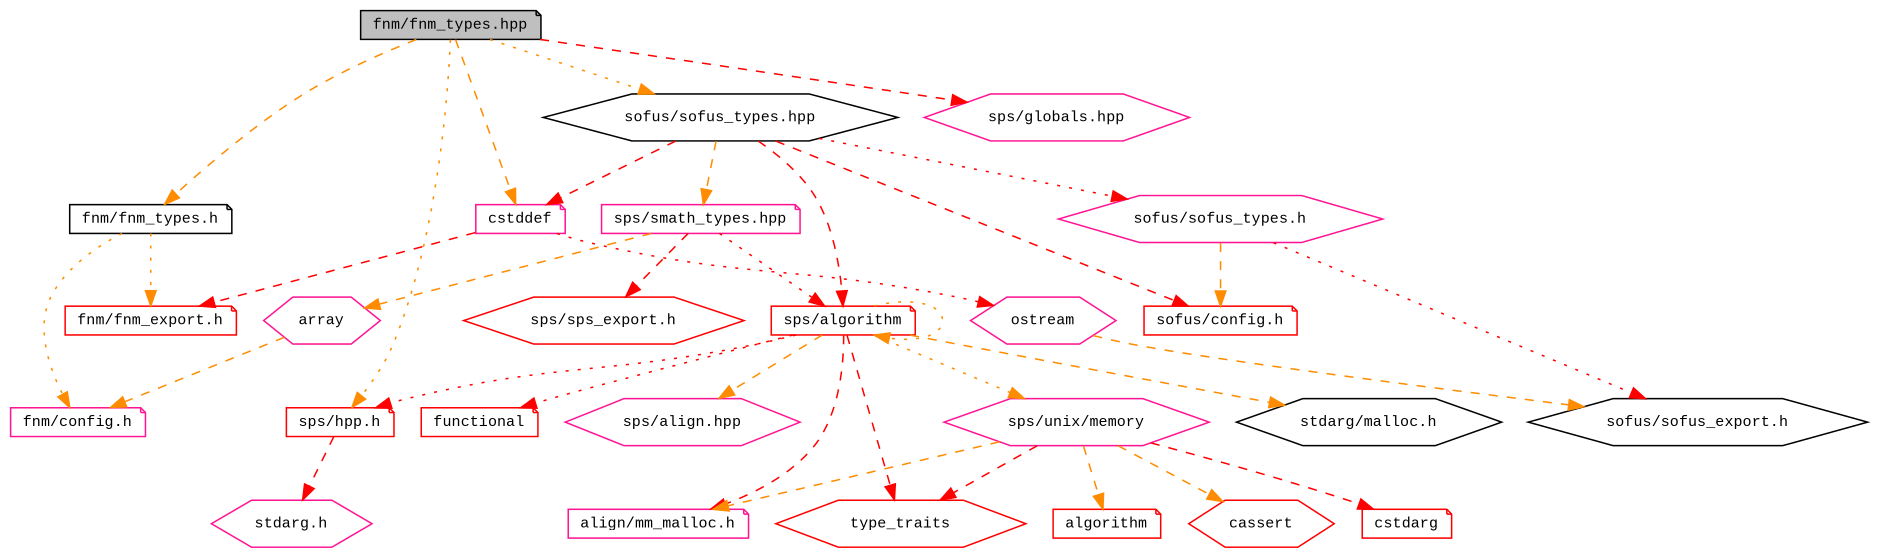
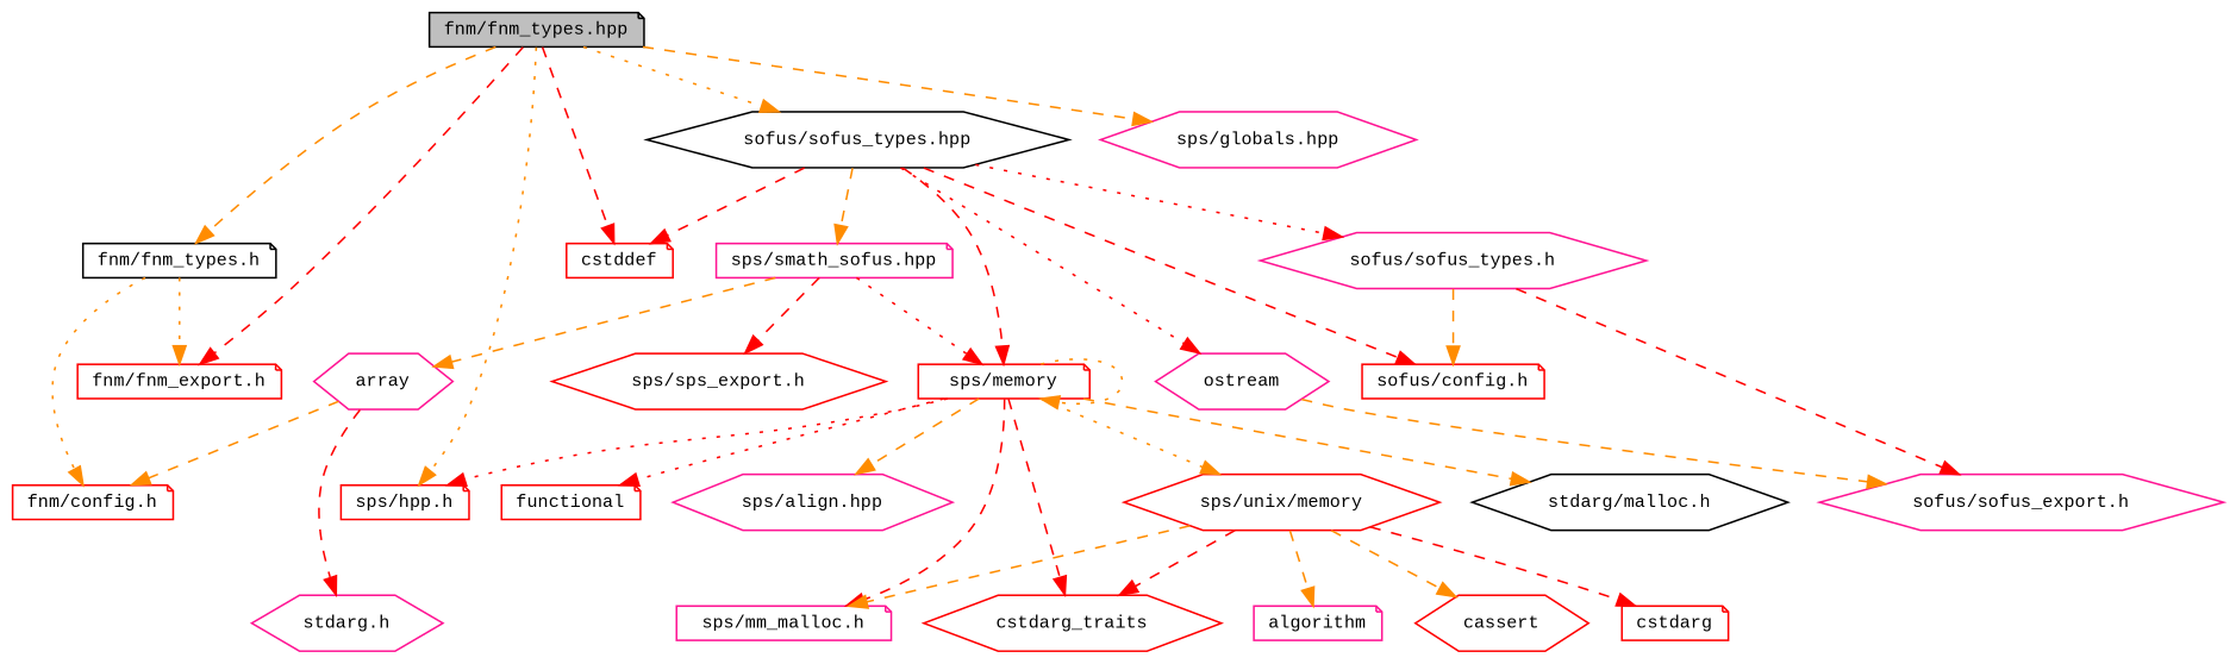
  digraph {
    fontname="Liberation Mono"
    node [color=red fillcolor=white fontname="Liberation Mono" fontsize=10 shape=note style=filled]
    edge [color=red fontname="Liberation Mono" fontsize=10 labelfontname=Helvetica labelfontsize=10 style=dashed]
    n1 [color=black fillcolor=grey75 fontcolor=black height=0.2 label="fnm/fnm_types.hpp" width=0.4]
    n2 [height=0.2 label="fnm/fnm_export.h" width=0.4]
    n3 [color=black height=0.2 label="fnm/fnm_types.h" width=0.4]
    n4 [height=0.2 label="sps/hpp.h" width=0.4]
    n5 [color=black height=0.2 label="sofus/sofus_types.hpp" shape=hexagon width=0.4]
-   n6 [color=deeppink height=0.2 label=cstddef width=0.4]
+   n6 [height=0.2 label=cstddef width=0.4]
    n7 [color=deeppink height=0.2 label="sps/globals.hpp" shape=hexagon width=0.4]
-   n8 [color=deeppink height=0.2 label="fnm/config.h" width=0.4]
+   n8 [height=0.2 label="fnm/config.h" width=0.4]
    n9 [color=deeppink height=0.2 label="stdarg.h" shape=hexagon width=0.4]
    n10 [height=0.2 label="sofus/config.h" width=0.4]
    n11 [color=deeppink height=0.2 label="sofus/sofus_types.h" shape=hexagon width=0.4]
-   n12 [height=0.2 label="sps/algorithm" width=0.4]
-   n13 [color=deeppink height=0.2 label="sps/smath_types.hpp" width=0.4]
+   n12 [height=0.2 label="sps/memory" width=0.4]
+   n13 [color=deeppink height=0.2 label="sps/smath_sofus.hpp" width=0.4]
    n14 [color=deeppink height=0.2 label=ostream shape=hexagon width=0.4]
-   n15 [color=black height=0.2 label="sofus/sofus_export.h" shape=hexagon width=0.4]
-   n16 [color=deeppink height=0.2 label="align/mm_malloc.h" width=0.4]
+   n15 [color=deeppink height=0.2 label="sofus/sofus_export.h" shape=hexagon width=0.4]
+   n16 [color=deeppink height=0.2 label="sps/mm_malloc.h" width=0.4]
    n17 [color=black height=0.2 label="stdarg/malloc.h" shape=hexagon width=0.4]
    n18 [height=0.2 label=functional width=0.4]
-   n19 [height=0.2 label=type_traits shape=hexagon width=0.4]
+   n19 [height=0.2 label=cstdarg_traits shape=hexagon width=0.4]
    n20 [color=deeppink height=0.2 label="sps/align.hpp" shape=hexagon width=0.4]
-   n21 [color=deeppink height=0.2 label="sps/unix/memory" shape=hexagon width=0.4]
+   n21 [height=0.2 label="sps/unix/memory" shape=hexagon width=0.4]
    n22 [height=0.2 label="sps/sps_export.h" shape=hexagon width=0.4]
    n23 [color=deeppink height=0.2 label=array shape=hexagon width=0.4]
-   n24 [height=0.2 label=algorithm width=0.4]
+   n24 [color=deeppink height=0.2 label=algorithm width=0.4]
    n25 [height=0.2 label=cassert shape=hexagon width=0.4]
    n26 [height=0.2 label=cstdarg width=0.4]
-   n6 -> n2
+   n1 -> n2
    n1 -> n3 [color=darkorange]
    n1 -> n4 [color=darkorange style=dotted]
    n1 -> n5 [color=darkorange style=dotted]
-   n1 -> n6 [color=darkorange]
-   n1 -> n7
+   n1 -> n6
+   n1 -> n7 [color=darkorange]
    n3 -> n2 [color=darkorange style=dotted]
    n3 -> n8 [color=darkorange style=dotted]
-   n4 -> n9
+   n23 -> n9
    n5 -> n6
    n5 -> n10
    n5 -> n11 [style=dotted]
    n5 -> n12
    n5 -> n13 [color=darkorange]
-   n6 -> n14 [style=dotted]
+   n5 -> n14 [style=dotted]
    n11 -> n10 [color=darkorange]
-   n11 -> n15 [style=dotted]
+   n11 -> n15
    n12 -> n4 [style=dotted]
    n12 -> n12 [color=darkorange style=dotted]
    n12 -> n16
    n12 -> n17 [color=darkorange]
    n12 -> n18 [style=dotted]
    n12 -> n19
    n12 -> n20 [color=darkorange]
    n12 -> n21 [color=darkorange style=dotted]
    n13 -> n12 [style=dotted]
    n13 -> n22
    n13 -> n23 [color=darkorange]
    n14 -> n15 [color=darkorange]
    n21 -> n16 [color=darkorange]
    n21 -> n19
    n21 -> n24 [color=darkorange]
    n21 -> n25 [color=darkorange]
    n21 -> n26
    n23 -> n8 [color=darkorange]
  }
